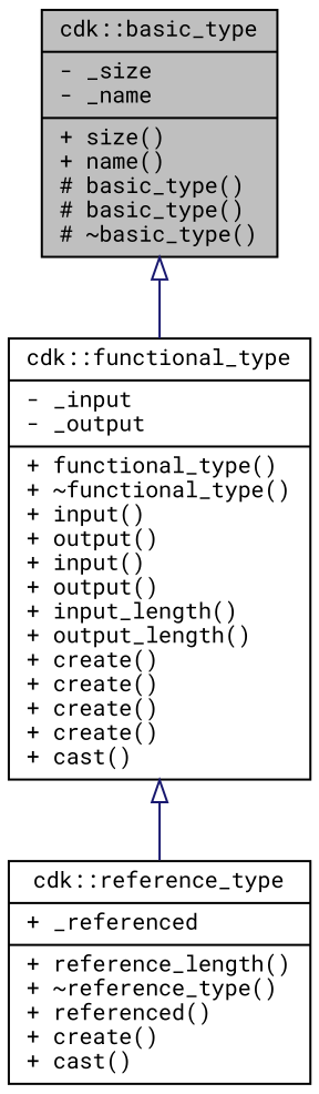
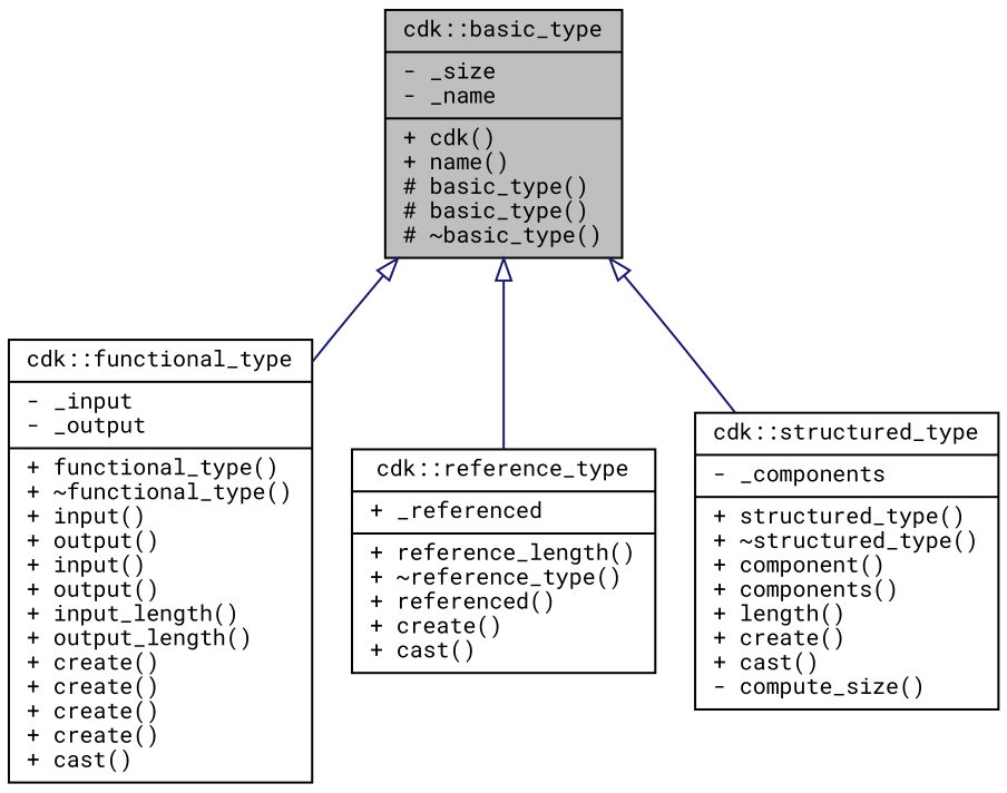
  digraph {
    fontname="Roboto Mono"
    node [color=black fillcolor=white fontname="Roboto Mono" fontsize=10 shape=record style=filled]
    edge [arrowtail=onormal color=midnightblue dir=back fontname="Roboto Mono" fontsize=10 labelfontname=Helvetica labelfontsize=10 style=solid]
-   n1 [fillcolor=grey75 fontcolor=black height=0.2 label="{cdk::basic_type\n|- _size\l- _name\l|+ size()\l+ name()\l# basic_type()\l# basic_type()\l# ~basic_type()\l}" width=0.4]
+   n1 [fillcolor=grey75 fontcolor=black height=0.2 label="{cdk::basic_type\n|- _size\l- _name\l|+ cdk()\l+ name()\l# basic_type()\l# basic_type()\l# ~basic_type()\l}" width=0.4]
    n2 [height=0.2 label="{cdk::functional_type\n|- _input\l- _output\l|+ functional_type()\l+ ~functional_type()\l+ input()\l+ output()\l+ input()\l+ output()\l+ input_length()\l+ output_length()\l+ create()\l+ create()\l+ create()\l+ create()\l+ cast()\l}" width=0.4]
    n3 [height=0.2 label="{cdk::reference_type\n|+ _referenced\l|+ reference_length()\l+ ~reference_type()\l+ referenced()\l+ create()\l+ cast()\l}" width=0.4]
+   n4 [height=0.2 label="{cdk::structured_type\n|- _components\l|+ structured_type()\l+ ~structured_type()\l+ component()\l+ components()\l+ length()\l+ create()\l+ cast()\l- compute_size()\l}" width=0.4]
    n1 -> n2
-   n2 -> n3
+   n1 -> n3
+   n1 -> n4
  }
